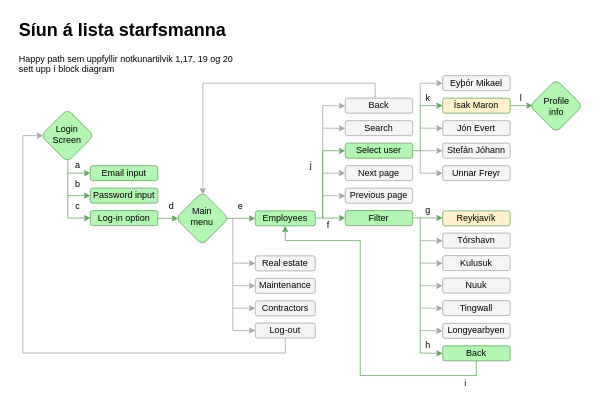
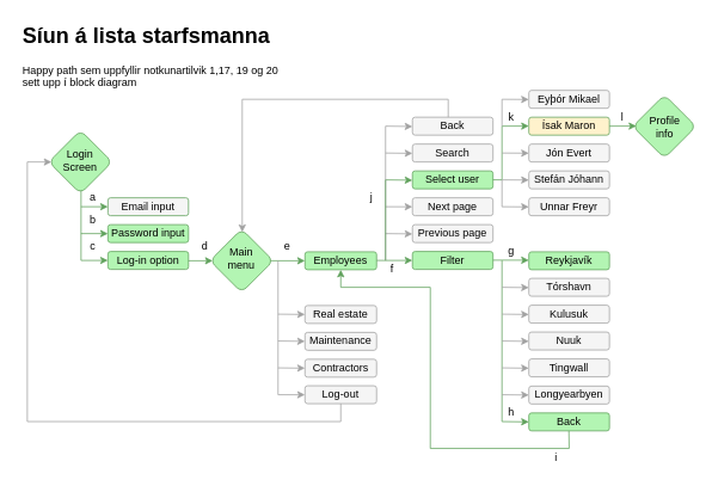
  <mxCell id="0" />
  <mxCell id="1" parent="0" />
  <mxCell id="2" value="" style="endArrow=none;html=1;rounded=0;strokeColor=#60A15C;fillColor=#E3E3E3;" parent="1" edge="1"><mxGeometry width="50" height="50" relative="1" as="geometry"><mxPoint x="540" y="199.86" as="sourcePoint" /><mxPoint x="560" y="200" as="targetPoint" /></mxGeometry></mxCell>
  <mxCell id="3" value="" style="endArrow=classic;html=1;rounded=0;strokeColor=#60A15C;fillColor=#E3E3E3;" parent="1" edge="1"><mxGeometry width="50" height="50" relative="1" as="geometry"><mxPoint x="525" y="289.71" as="sourcePoint" /><mxPoint x="590" y="289.71" as="targetPoint" /></mxGeometry></mxCell>
  <mxCell id="4" value="" style="endArrow=classic;html=1;rounded=0;strokeColor=#60A15C;fillColor=#E3E3E3;" parent="1" edge="1"><mxGeometry width="50" height="50" relative="1" as="geometry"><mxPoint x="283" y="290.36" as="sourcePoint" /><mxPoint x="340" y="290.36" as="targetPoint" /></mxGeometry></mxCell>
  <mxCell id="5" value="" style="endArrow=none;html=1;rounded=0;strokeColor=#60A15C;fillColor=#E3E3E3;" parent="1" edge="1"><mxGeometry width="50" height="50" relative="1" as="geometry"><mxPoint x="90" y="290" as="sourcePoint" /><mxPoint x="90" y="200" as="targetPoint" /></mxGeometry></mxCell>
  <mxCell id="6" value="" style="endArrow=classic;html=1;rounded=0;strokeColor=#60A15C;fillColor=#E3E3E3;" parent="1" edge="1"><mxGeometry width="50" height="50" relative="1" as="geometry"><mxPoint x="180" y="290.36" as="sourcePoint" /><mxPoint x="237" y="290.36" as="targetPoint" /></mxGeometry></mxCell>
  <mxCell id="7" value="" style="endArrow=classic;html=1;rounded=0;strokeColor=#60A15C;fillColor=#E3E3E3;" parent="1" edge="1"><mxGeometry width="50" height="50" relative="1" as="geometry"><mxPoint x="90" y="230" as="sourcePoint" /><mxPoint x="120" y="230" as="targetPoint" /></mxGeometry></mxCell>
  <mxCell id="8" value="&lt;h1&gt;Síun á lista starfsmanna&amp;nbsp;&lt;/h1&gt;&lt;p&gt;Happy path sem uppfyllir notkunartilvik 1,17, 19 og 20 sett upp í block diagram&lt;/p&gt;" style="text;html=1;strokeColor=none;fillColor=none;spacing=5;spacingTop=-20;whiteSpace=wrap;overflow=hidden;rounded=0;" parent="1" vertex="1"><mxGeometry x="20" y="20" width="300" height="120" as="geometry" /></mxCell>
  <mxCell id="9" value="Log-in option" style="rounded=1;whiteSpace=wrap;html=1;fillColor=#B3F5B3;strokeColor=#60A15C;" parent="1" vertex="1"><mxGeometry x="120" y="280" width="90" height="20" as="geometry" /></mxCell>
- <mxCell id="10" value="Email input" style="rounded=1;whiteSpace=wrap;html=1;fillColor=#B3F5B3;strokeColor=#60A15C;" parent="1" vertex="1"><mxGeometry x="120" y="220" width="90" height="20" as="geometry" /></mxCell>
+ <mxCell id="10" value="Email input" style="rounded=1;whiteSpace=wrap;html=1;fillColor=#f5f5f5;strokeColor=#60A15C;" parent="1" vertex="1"><mxGeometry x="120" y="220" width="90" height="20" as="geometry" /></mxCell>
  <mxCell id="11" value="Password input" style="rounded=1;whiteSpace=wrap;html=1;fillColor=#B3F5B3;strokeColor=#60A15C;" parent="1" vertex="1"><mxGeometry x="120" y="250" width="90" height="20" as="geometry" /></mxCell>
  <mxCell id="12" value="Employees" style="rounded=1;whiteSpace=wrap;html=1;fillColor=#B3F5B3;strokeColor=#60A15C;" parent="1" vertex="1"><mxGeometry x="340" y="280.36" width="80" height="20" as="geometry" /></mxCell>
  <mxCell id="13" value="" style="endArrow=classic;html=1;rounded=0;strokeColor=#60A15C;fillColor=#E3E3E3;" parent="1" edge="1"><mxGeometry width="50" height="50" relative="1" as="geometry"><mxPoint x="90" y="260" as="sourcePoint" /><mxPoint x="120" y="260" as="targetPoint" /></mxGeometry></mxCell>
  <mxCell id="14" value="" style="endArrow=classic;html=1;rounded=0;strokeColor=#60A15C;fillColor=#E3E3E3;" parent="1" edge="1"><mxGeometry width="50" height="50" relative="1" as="geometry"><mxPoint x="90" y="290" as="sourcePoint" /><mxPoint x="120" y="290" as="targetPoint" /></mxGeometry></mxCell>
  <mxCell id="15" value="Real estate" style="rounded=1;whiteSpace=wrap;html=1;fillColor=#F5F5F5;strokeColor=#A1A1A1;" parent="1" vertex="1"><mxGeometry x="340" y="340.36" width="80" height="20" as="geometry" /></mxCell>
  <mxCell id="16" value="Maintenance" style="rounded=1;whiteSpace=wrap;html=1;fillColor=#F5F5F5;strokeColor=#A1A1A1;" parent="1" vertex="1"><mxGeometry x="340" y="370.36" width="80" height="20" as="geometry" /></mxCell>
  <mxCell id="17" value="Log-out" style="rounded=1;whiteSpace=wrap;html=1;fillColor=#F5F5F5;strokeColor=#A1A1A1;" parent="1" vertex="1"><mxGeometry x="340" y="430" width="80" height="20" as="geometry" /></mxCell>
  <mxCell id="18" value="" style="endArrow=classic;html=1;rounded=0;strokeColor=#A1A1A1;fillColor=#E3E3E3;" parent="1" edge="1"><mxGeometry width="50" height="50" relative="1" as="geometry"><mxPoint x="310" y="350" as="sourcePoint" /><mxPoint x="340" y="350.36" as="targetPoint" /></mxGeometry></mxCell>
  <mxCell id="19" value="" style="endArrow=classic;html=1;rounded=0;strokeColor=#A1A1A1;fillColor=#E3E3E3;" parent="1" edge="1"><mxGeometry width="50" height="50" relative="1" as="geometry"><mxPoint x="310" y="380" as="sourcePoint" /><mxPoint x="340" y="380.36" as="targetPoint" /></mxGeometry></mxCell>
  <mxCell id="20" value="" style="endArrow=none;html=1;rounded=0;strokeColor=#A1A1A1;fillColor=#E3E3E3;" parent="1" edge="1"><mxGeometry width="50" height="50" relative="1" as="geometry"><mxPoint x="30" y="470" as="sourcePoint" /><mxPoint x="30" y="180" as="targetPoint" /></mxGeometry></mxCell>
  <mxCell id="21" value="" style="endArrow=classic;html=1;rounded=0;strokeColor=#A1A1A1;fillColor=#E3E3E3;" parent="1" edge="1"><mxGeometry width="50" height="50" relative="1" as="geometry"><mxPoint x="30" y="180" as="sourcePoint" /><mxPoint x="57" y="180" as="targetPoint" /></mxGeometry></mxCell>
  <mxCell id="22" value="" style="endArrow=none;html=1;rounded=0;strokeColor=#A1A1A1;fillColor=#E3E3E3;" parent="1" edge="1"><mxGeometry width="50" height="50" relative="1" as="geometry"><mxPoint x="30" y="470" as="sourcePoint" /><mxPoint x="380" y="470" as="targetPoint" /></mxGeometry></mxCell>
  <mxCell id="23" value="" style="endArrow=none;html=1;rounded=0;strokeColor=#A1A1A1;fillColor=#E3E3E3;" parent="1" edge="1"><mxGeometry width="50" height="50" relative="1" as="geometry"><mxPoint x="310" y="440" as="sourcePoint" /><mxPoint x="310" y="290.36" as="targetPoint" /></mxGeometry></mxCell>
  <mxCell id="24" value="" style="endArrow=classic;html=1;rounded=0;strokeColor=#A1A1A1;fillColor=#E3E3E3;" parent="1" edge="1"><mxGeometry width="50" height="50" relative="1" as="geometry"><mxPoint x="310" y="440" as="sourcePoint" /><mxPoint x="340" y="440.07" as="targetPoint" /></mxGeometry></mxCell>
  <mxCell id="25" value="" style="endArrow=none;html=1;rounded=0;strokeColor=#A1A1A1;fillColor=#E3E3E3;" parent="1" edge="1"><mxGeometry width="50" height="50" relative="1" as="geometry"><mxPoint x="380" y="470" as="sourcePoint" /><mxPoint x="380" y="450" as="targetPoint" /></mxGeometry></mxCell>
  <mxCell id="26" value="Search" style="rounded=1;whiteSpace=wrap;html=1;fillColor=#F5F5F5;strokeColor=#A1A1A1;" parent="1" vertex="1"><mxGeometry x="460" y="160" width="90" height="20" as="geometry" /></mxCell>
  <mxCell id="27" value="Select user" style="rounded=1;whiteSpace=wrap;html=1;fillColor=#B3F5B3;strokeColor=#60A15C;" parent="1" vertex="1"><mxGeometry x="460" y="190" width="90" height="20" as="geometry" /></mxCell>
  <mxCell id="28" value="Next page" style="rounded=1;whiteSpace=wrap;html=1;fillColor=#F5F5F5;strokeColor=#A1A1A1;" parent="1" vertex="1"><mxGeometry x="460" y="220" width="90" height="20" as="geometry" /></mxCell>
  <mxCell id="29" value="Previous page" style="rounded=1;whiteSpace=wrap;html=1;fillColor=#F5F5F5;strokeColor=#A1A1A1;" parent="1" vertex="1"><mxGeometry x="460" y="250" width="90" height="20" as="geometry" /></mxCell>
  <mxCell id="30" value="Filter" style="rounded=1;whiteSpace=wrap;html=1;fillColor=#B3F5B3;strokeColor=#60A15C;" parent="1" vertex="1"><mxGeometry x="460" y="280" width="90" height="20" as="geometry" /></mxCell>
  <mxCell id="31" value="" style="endArrow=classic;html=1;rounded=0;strokeColor=#A1A1A1;fillColor=#E3E3E3;" parent="1" edge="1"><mxGeometry width="50" height="50" relative="1" as="geometry"><mxPoint x="430" y="170" as="sourcePoint" /><mxPoint x="460" y="170.36" as="targetPoint" /></mxGeometry></mxCell>
  <mxCell id="32" value="" style="endArrow=classic;html=1;rounded=0;strokeColor=#60A15C;fillColor=#E3E3E3;" parent="1" edge="1"><mxGeometry width="50" height="50" relative="1" as="geometry"><mxPoint x="430" y="200" as="sourcePoint" /><mxPoint x="460" y="200.36" as="targetPoint" /></mxGeometry></mxCell>
  <mxCell id="33" value="" style="endArrow=classic;html=1;rounded=0;strokeColor=#A1A1A1;fillColor=#E3E3E3;" parent="1" edge="1"><mxGeometry width="50" height="50" relative="1" as="geometry"><mxPoint x="430" y="230" as="sourcePoint" /><mxPoint x="460" y="230.07" as="targetPoint" /></mxGeometry></mxCell>
  <mxCell id="34" value="" style="endArrow=classic;html=1;rounded=0;strokeColor=#A1A1A1;fillColor=#E3E3E3;" parent="1" edge="1"><mxGeometry width="50" height="50" relative="1" as="geometry"><mxPoint x="430" y="260" as="sourcePoint" /><mxPoint x="460" y="260.36" as="targetPoint" /></mxGeometry></mxCell>
  <mxCell id="35" value="" style="endArrow=classic;html=1;rounded=0;strokeColor=#60A15C;fillColor=#E3E3E3;" parent="1" edge="1"><mxGeometry width="50" height="50" relative="1" as="geometry"><mxPoint x="420" y="290" as="sourcePoint" /><mxPoint x="460" y="290" as="targetPoint" /></mxGeometry></mxCell>
  <mxCell id="36" value="" style="endArrow=none;html=1;rounded=0;strokeColor=#A1A1A1;fillColor=#E3E3E3;" parent="1" edge="1"><mxGeometry width="50" height="50" relative="1" as="geometry"><mxPoint x="430" y="290" as="sourcePoint" /><mxPoint x="430" y="140" as="targetPoint" /></mxGeometry></mxCell>
  <mxCell id="37" value="Back" style="rounded=1;whiteSpace=wrap;html=1;fillColor=#F5F5F5;strokeColor=#A1A1A1;" parent="1" vertex="1"><mxGeometry x="460" y="130" width="90" height="20" as="geometry" /></mxCell>
  <mxCell id="38" value="" style="endArrow=classic;html=1;rounded=0;strokeColor=#A1A1A1;fillColor=#E3E3E3;" parent="1" edge="1"><mxGeometry width="50" height="50" relative="1" as="geometry"><mxPoint x="430" y="140" as="sourcePoint" /><mxPoint x="460" y="140.36" as="targetPoint" /></mxGeometry></mxCell>
  <mxCell id="39" value="" style="endArrow=none;html=1;rounded=0;strokeColor=#A1A1A1;fillColor=#E3E3E3;" parent="1" edge="1"><mxGeometry width="50" height="50" relative="1" as="geometry"><mxPoint x="500" y="130" as="sourcePoint" /><mxPoint x="500" y="110" as="targetPoint" /></mxGeometry></mxCell>
  <mxCell id="40" value="" style="endArrow=none;html=1;rounded=0;strokeColor=#A1A1A1;fillColor=#E3E3E3;" parent="1" edge="1"><mxGeometry width="50" height="50" relative="1" as="geometry"><mxPoint x="270" y="110" as="sourcePoint" /><mxPoint x="500" y="110" as="targetPoint" /></mxGeometry></mxCell>
  <mxCell id="41" value="" style="endArrow=classic;html=1;rounded=0;strokeColor=#A1A1A1;fillColor=#E3E3E3;" parent="1" edge="1"><mxGeometry width="50" height="50" relative="1" as="geometry"><mxPoint x="270" y="110" as="sourcePoint" /><mxPoint x="270" y="258.36" as="targetPoint" /></mxGeometry></mxCell>
  <mxCell id="42" value="Tingwall" style="rounded=1;whiteSpace=wrap;html=1;fillColor=#F5F5F5;strokeColor=#A1A1A1;" parent="1" vertex="1"><mxGeometry x="590" y="400" width="90" height="20" as="geometry" /></mxCell>
  <mxCell id="43" value="" style="endArrow=none;html=1;rounded=0;strokeColor=#60A15C;fillColor=#E3E3E3;" parent="1" edge="1"><mxGeometry width="50" height="50" relative="1" as="geometry"><mxPoint x="560" y="470" as="sourcePoint" /><mxPoint x="560" y="290" as="targetPoint" /></mxGeometry></mxCell>
  <mxCell id="44" value="Tórshavn" style="rounded=1;whiteSpace=wrap;html=1;fillColor=#F5F5F5;strokeColor=#A1A1A1;" parent="1" vertex="1"><mxGeometry x="590" y="310" width="90" height="20" as="geometry" /></mxCell>
  <mxCell id="45" value="" style="endArrow=classic;html=1;rounded=0;strokeColor=#A1A1A1;fillColor=#E3E3E3;" parent="1" edge="1"><mxGeometry width="50" height="50" relative="1" as="geometry"><mxPoint x="560" y="320" as="sourcePoint" /><mxPoint x="590" y="320.36" as="targetPoint" /></mxGeometry></mxCell>
  <mxCell id="46" value="Kulusuk" style="rounded=1;whiteSpace=wrap;html=1;fillColor=#F5F5F5;strokeColor=#A1A1A1;" parent="1" vertex="1"><mxGeometry x="590" y="340" width="90" height="20" as="geometry" /></mxCell>
  <mxCell id="47" value="" style="endArrow=classic;html=1;rounded=0;strokeColor=#A1A1A1;fillColor=#E3E3E3;" parent="1" edge="1"><mxGeometry width="50" height="50" relative="1" as="geometry"><mxPoint x="560" y="350" as="sourcePoint" /><mxPoint x="590" y="350.36" as="targetPoint" /></mxGeometry></mxCell>
  <mxCell id="48" value="Nuuk" style="rounded=1;whiteSpace=wrap;html=1;fillColor=#F5F5F5;strokeColor=#A1A1A1;" parent="1" vertex="1"><mxGeometry x="590" y="370" width="90" height="20" as="geometry" /></mxCell>
  <mxCell id="49" value="" style="endArrow=classic;html=1;rounded=0;strokeColor=#A1A1A1;fillColor=#E3E3E3;" parent="1" edge="1"><mxGeometry width="50" height="50" relative="1" as="geometry"><mxPoint x="560" y="380" as="sourcePoint" /><mxPoint x="590" y="380.36" as="targetPoint" /></mxGeometry></mxCell>
- <mxCell id="50" value="Reykjavík" style="rounded=1;whiteSpace=wrap;html=1;fillColor=#fff2cc;strokeColor=#60A15C;" parent="1" vertex="1"><mxGeometry x="590" y="280.36" width="90" height="20" as="geometry" /></mxCell>
+ <mxCell id="50" value="Reykjavík" style="rounded=1;whiteSpace=wrap;html=1;fillColor=#B3F5B3;strokeColor=#60A15C;" parent="1" vertex="1"><mxGeometry x="590" y="280.36" width="90" height="20" as="geometry" /></mxCell>
  <mxCell id="51" value="" style="endArrow=classic;html=1;rounded=0;strokeColor=#A1A1A1;fillColor=#E3E3E3;" parent="1" edge="1"><mxGeometry width="50" height="50" relative="1" as="geometry"><mxPoint x="560" y="410" as="sourcePoint" /><mxPoint x="590" y="410.36" as="targetPoint" /></mxGeometry></mxCell>
  <mxCell id="52" value="Contractors" style="rounded=1;whiteSpace=wrap;html=1;fillColor=#F5F5F5;strokeColor=#A1A1A1;" parent="1" vertex="1"><mxGeometry x="340" y="400.36" width="80" height="20" as="geometry" /></mxCell>
  <mxCell id="53" value="" style="endArrow=classic;html=1;rounded=0;strokeColor=#A1A1A1;fillColor=#E3E3E3;" parent="1" edge="1"><mxGeometry width="50" height="50" relative="1" as="geometry"><mxPoint x="310" y="410" as="sourcePoint" /><mxPoint x="340" y="410.36" as="targetPoint" /></mxGeometry></mxCell>
  <mxCell id="54" value="Longyearbyen" style="rounded=1;whiteSpace=wrap;html=1;fillColor=#F5F5F5;strokeColor=#A1A1A1;" parent="1" vertex="1"><mxGeometry x="590" y="430.36" width="90" height="20" as="geometry" /></mxCell>
  <mxCell id="55" value="" style="endArrow=classic;html=1;rounded=0;strokeColor=#A1A1A1;fillColor=#E3E3E3;" parent="1" edge="1"><mxGeometry width="50" height="50" relative="1" as="geometry"><mxPoint x="560" y="440" as="sourcePoint" /><mxPoint x="590" y="440.36" as="targetPoint" /></mxGeometry></mxCell>
  <mxCell id="56" value="" style="rounded=1;whiteSpace=wrap;html=1;strokeColor=#60A15C;fillColor=#B3F5B3;rotation=45;" parent="1" vertex="1"><mxGeometry x="244.36" y="265.36" width="50" height="50" as="geometry" /></mxCell>
  <mxCell id="57" value="Main menu" style="text;html=1;strokeColor=none;fillColor=none;align=center;verticalAlign=middle;whiteSpace=wrap;rounded=0;" parent="1" vertex="1"><mxGeometry x="239.36" y="273.36" width="60" height="30" as="geometry" /></mxCell>
  <mxCell id="58" value="" style="rounded=1;whiteSpace=wrap;html=1;strokeColor=#60A15C;fillColor=#B3F5B3;rotation=45;" parent="1" vertex="1"><mxGeometry x="64.36" y="155" width="50" height="50" as="geometry" /></mxCell>
  <mxCell id="59" value="Login Screen" style="text;html=1;strokeColor=none;fillColor=none;align=center;verticalAlign=middle;whiteSpace=wrap;rounded=0;" parent="1" vertex="1"><mxGeometry x="59.36" y="163" width="60" height="30" as="geometry" /></mxCell>
  <mxCell id="60" value="Back" style="rounded=1;whiteSpace=wrap;html=1;fillColor=#B3F5B3;strokeColor=#60A15C;" parent="1" vertex="1"><mxGeometry x="590" y="460.36" width="90" height="20" as="geometry" /></mxCell>
  <mxCell id="61" value="" style="endArrow=classic;html=1;rounded=0;strokeColor=#60A15C;fillColor=#E3E3E3;" parent="1" edge="1"><mxGeometry width="50" height="50" relative="1" as="geometry"><mxPoint x="560" y="470" as="sourcePoint" /><mxPoint x="590" y="470.36" as="targetPoint" /></mxGeometry></mxCell>
  <mxCell id="62" value="" style="endArrow=none;html=1;rounded=0;strokeColor=#60A15C;fillColor=#E3E3E3;" parent="1" edge="1"><mxGeometry width="50" height="50" relative="1" as="geometry"><mxPoint x="635" y="500" as="sourcePoint" /><mxPoint x="634.71" y="480.36" as="targetPoint" /></mxGeometry></mxCell>
  <mxCell id="63" value="" style="endArrow=none;html=1;rounded=0;strokeColor=#60A15C;fillColor=#E3E3E3;" parent="1" edge="1"><mxGeometry width="50" height="50" relative="1" as="geometry"><mxPoint x="480" y="500" as="sourcePoint" /><mxPoint x="635" y="500" as="targetPoint" /></mxGeometry></mxCell>
  <mxCell id="64" value="" style="endArrow=none;html=1;rounded=0;strokeColor=#60A15C;fillColor=#E3E3E3;" parent="1" edge="1"><mxGeometry width="50" height="50" relative="1" as="geometry"><mxPoint x="380" y="320" as="sourcePoint" /><mxPoint x="480" y="320" as="targetPoint" /></mxGeometry></mxCell>
  <mxCell id="65" value="" style="endArrow=classic;html=1;rounded=0;strokeColor=#60A15C;fillColor=#E3E3E3;" parent="1" edge="1"><mxGeometry width="50" height="50" relative="1" as="geometry"><mxPoint x="380" y="320" as="sourcePoint" /><mxPoint x="380" y="300.36" as="targetPoint" /></mxGeometry></mxCell>
  <mxCell id="66" value="" style="endArrow=none;html=1;rounded=0;strokeColor=#60A15C;fillColor=#E3E3E3;" parent="1" edge="1"><mxGeometry width="50" height="50" relative="1" as="geometry"><mxPoint x="480" y="320" as="sourcePoint" /><mxPoint x="480" y="500" as="targetPoint" /></mxGeometry></mxCell>
  <mxCell id="67" value="Stefán Jóhann" style="rounded=1;whiteSpace=wrap;html=1;fillColor=#F5F5F5;strokeColor=#A1A1A1;" parent="1" vertex="1"><mxGeometry x="590" y="190" width="90" height="20" as="geometry" /></mxCell>
  <mxCell id="68" value="Jón Evert" style="rounded=1;whiteSpace=wrap;html=1;fillColor=#F5F5F5;strokeColor=#A1A1A1;" parent="1" vertex="1"><mxGeometry x="590" y="160" width="90" height="20" as="geometry" /></mxCell>
  <mxCell id="69" value="Ísak Maron" style="rounded=1;whiteSpace=wrap;html=1;fillColor=#fff2cc;strokeColor=#60A15C;" parent="1" vertex="1"><mxGeometry x="590" y="130" width="90" height="20" as="geometry" /></mxCell>
  <mxCell id="70" value="Eyþór Mikael" style="rounded=1;whiteSpace=wrap;html=1;fillColor=#F5F5F5;strokeColor=#A1A1A1;" parent="1" vertex="1"><mxGeometry x="590" y="100" width="90" height="20" as="geometry" /></mxCell>
  <mxCell id="71" value="" style="endArrow=none;html=1;rounded=0;strokeColor=#60A15C;fillColor=#E3E3E3;" parent="1" edge="1"><mxGeometry width="50" height="50" relative="1" as="geometry"><mxPoint x="560" y="200" as="sourcePoint" /><mxPoint x="560" y="140" as="targetPoint" /></mxGeometry></mxCell>
  <mxCell id="72" value="" style="endArrow=classic;html=1;rounded=0;strokeColor=#60A15C;fillColor=#E3E3E3;" parent="1" edge="1"><mxGeometry width="50" height="50" relative="1" as="geometry"><mxPoint x="560" y="140" as="sourcePoint" /><mxPoint x="590" y="139.88" as="targetPoint" /></mxGeometry></mxCell>
  <mxCell id="73" value="" style="endArrow=classic;html=1;rounded=0;strokeColor=#A1A1A1;fillColor=#E3E3E3;" parent="1" edge="1"><mxGeometry width="50" height="50" relative="1" as="geometry"><mxPoint x="560" y="200" as="sourcePoint" /><mxPoint x="590" y="200.18" as="targetPoint" /></mxGeometry></mxCell>
  <mxCell id="74" value="" style="endArrow=classic;html=1;rounded=0;strokeColor=#A1A1A1;fillColor=#E3E3E3;" parent="1" edge="1"><mxGeometry width="50" height="50" relative="1" as="geometry"><mxPoint x="560" y="170" as="sourcePoint" /><mxPoint x="590" y="170.18" as="targetPoint" /></mxGeometry></mxCell>
  <mxCell id="75" value="" style="endArrow=classic;html=1;rounded=0;strokeColor=#A1A1A1;fillColor=#E3E3E3;" parent="1" edge="1"><mxGeometry width="50" height="50" relative="1" as="geometry"><mxPoint x="560" y="110" as="sourcePoint" /><mxPoint x="590" y="110.18" as="targetPoint" /></mxGeometry></mxCell>
  <mxCell id="76" value="" style="endArrow=none;html=1;rounded=0;strokeColor=#A1A1A1;fillColor=#E3E3E3;" parent="1" edge="1"><mxGeometry width="50" height="50" relative="1" as="geometry"><mxPoint x="560" y="140" as="sourcePoint" /><mxPoint x="560" y="110" as="targetPoint" /></mxGeometry></mxCell>
  <mxCell id="77" value="Unnar Freyr" style="rounded=1;whiteSpace=wrap;html=1;fillColor=#F5F5F5;strokeColor=#A1A1A1;" parent="1" vertex="1"><mxGeometry x="590" y="220" width="90" height="20" as="geometry" /></mxCell>
  <mxCell id="78" value="" style="endArrow=classic;html=1;rounded=0;strokeColor=#A1A1A1;fillColor=#E3E3E3;" parent="1" edge="1"><mxGeometry width="50" height="50" relative="1" as="geometry"><mxPoint x="560" y="230" as="sourcePoint" /><mxPoint x="590" y="230.18" as="targetPoint" /></mxGeometry></mxCell>
  <mxCell id="79" value="" style="endArrow=none;html=1;rounded=0;strokeColor=#A1A1A1;fillColor=#E3E3E3;" parent="1" edge="1"><mxGeometry width="50" height="50" relative="1" as="geometry"><mxPoint x="560" y="230" as="sourcePoint" /><mxPoint x="560" y="200" as="targetPoint" /></mxGeometry></mxCell>
  <mxCell id="80" value="" style="endArrow=none;html=1;rounded=0;strokeColor=#60A15C;fillColor=#E3E3E3;" parent="1" edge="1"><mxGeometry width="50" height="50" relative="1" as="geometry"><mxPoint x="430" y="290" as="sourcePoint" /><mxPoint x="430" y="200" as="targetPoint" /></mxGeometry></mxCell>
  <mxCell id="81" value="" style="endArrow=classic;html=1;rounded=0;strokeColor=#60A15C;fillColor=#E3E3E3;" parent="1" edge="1"><mxGeometry width="50" height="50" relative="1" as="geometry"><mxPoint x="680" y="140" as="sourcePoint" /><mxPoint x="710" y="139.88" as="targetPoint" /></mxGeometry></mxCell>
  <mxCell id="82" value="" style="rounded=1;whiteSpace=wrap;html=1;strokeColor=#60A15C;fillColor=#B3F5B3;rotation=45;" parent="1" vertex="1"><mxGeometry x="716.36" y="115.36" width="50" height="50" as="geometry" /></mxCell>
  <mxCell id="83" value="Profile&lt;br&gt;info" style="text;html=1;strokeColor=none;fillColor=none;align=center;verticalAlign=middle;whiteSpace=wrap;rounded=0;" parent="1" vertex="1"><mxGeometry x="712.36" y="126.36" width="60" height="30" as="geometry" /></mxCell>
  <mxCell id="84" value="a" style="text;html=1;strokeColor=none;fillColor=none;align=center;verticalAlign=middle;whiteSpace=wrap;rounded=0;" vertex="1" parent="1"><mxGeometry x="93.08" y="210" width="21.28" height="20" as="geometry" /></mxCell>
  <mxCell id="85" value="b" style="text;html=1;strokeColor=none;fillColor=none;align=center;verticalAlign=middle;whiteSpace=wrap;rounded=0;" vertex="1" parent="1"><mxGeometry x="93.08" y="230" width="21.28" height="30" as="geometry" /></mxCell>
  <mxCell id="86" value="c" style="text;html=1;strokeColor=none;fillColor=none;align=center;verticalAlign=middle;whiteSpace=wrap;rounded=0;" vertex="1" parent="1"><mxGeometry x="93.08" y="265.36" width="21.28" height="20" as="geometry" /></mxCell>
  <mxCell id="87" value="d" style="text;html=1;strokeColor=none;fillColor=none;align=center;verticalAlign=middle;whiteSpace=wrap;rounded=0;" vertex="1" parent="1"><mxGeometry x="218.08" y="265.36" width="21.28" height="20" as="geometry" /></mxCell>
  <mxCell id="88" value="e" style="text;html=1;strokeColor=none;fillColor=none;align=center;verticalAlign=middle;whiteSpace=wrap;rounded=0;" vertex="1" parent="1"><mxGeometry x="310" y="265.36" width="21.28" height="20" as="geometry" /></mxCell>
  <mxCell id="89" value="f" style="text;html=1;strokeColor=none;fillColor=none;align=center;verticalAlign=middle;whiteSpace=wrap;rounded=0;" vertex="1" parent="1"><mxGeometry x="425" y="290" width="25" height="20" as="geometry" /></mxCell>
  <mxCell id="90" value="g" style="text;html=1;strokeColor=none;fillColor=none;align=center;verticalAlign=middle;whiteSpace=wrap;rounded=0;" vertex="1" parent="1"><mxGeometry x="560" y="270" width="21.28" height="20" as="geometry" /></mxCell>
  <mxCell id="91" value="h" style="text;html=1;strokeColor=none;fillColor=none;align=center;verticalAlign=middle;whiteSpace=wrap;rounded=0;" vertex="1" parent="1"><mxGeometry x="560" y="450" width="21.28" height="20" as="geometry" /></mxCell>
  <mxCell id="92" value="i" style="text;html=1;strokeColor=none;fillColor=none;align=center;verticalAlign=middle;whiteSpace=wrap;rounded=0;" vertex="1" parent="1"><mxGeometry x="610" y="500" width="21.28" height="20" as="geometry" /></mxCell>
  <mxCell id="93" value="j" style="text;html=1;strokeColor=none;fillColor=none;align=center;verticalAlign=middle;whiteSpace=wrap;rounded=0;" vertex="1" parent="1"><mxGeometry x="404" y="210" width="21.28" height="20" as="geometry" /></mxCell>
  <mxCell id="94" value="k" style="text;html=1;strokeColor=none;fillColor=none;align=center;verticalAlign=middle;whiteSpace=wrap;rounded=0;" vertex="1" parent="1"><mxGeometry x="560" y="120" width="21.28" height="20" as="geometry" /></mxCell>
  <mxCell id="95" value="l" style="text;html=1;strokeColor=none;fillColor=none;align=center;verticalAlign=middle;whiteSpace=wrap;rounded=0;" vertex="1" parent="1"><mxGeometry x="684.36" y="120" width="21.28" height="20" as="geometry" /></mxCell>
